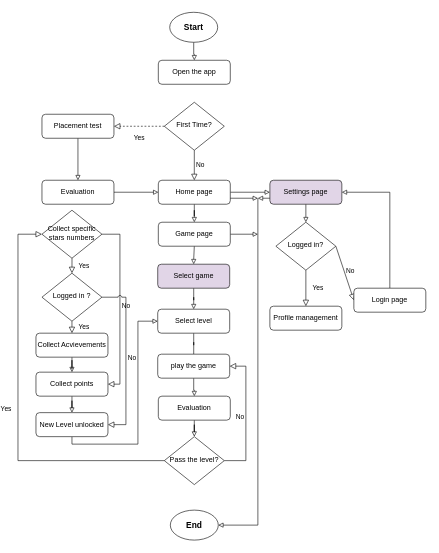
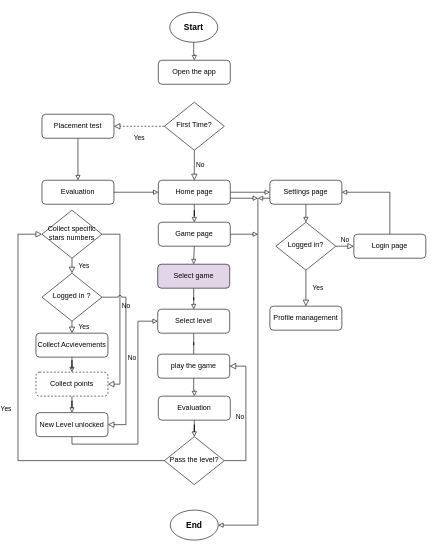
  <mxCell id="0" />
  <mxCell id="1" parent="0" />
  <mxCell id="2" value="Open the app" style="rounded=1;whiteSpace=wrap;html=1;fontSize=12;glass=0;strokeWidth=1;shadow=0;" parent="1" vertex="1"><mxGeometry x="254" y="100" width="120" height="40" as="geometry" /></mxCell>
  <mxCell id="3" value="Yes" style="rounded=0;html=1;jettySize=auto;orthogonalLoop=1;fontSize=11;endArrow=block;endFill=0;endSize=8;strokeWidth=1;shadow=0;labelBackgroundColor=none;edgeStyle=orthogonalEdgeStyle;entryX=1;entryY=0.5;entryDx=0;entryDy=0;dashed=1;" parent="1" source="5" target="10" edge="1"><mxGeometry y="20" relative="1" as="geometry"><mxPoint as="offset" /><mxPoint x="120" y="230" as="targetPoint" /></mxGeometry></mxCell>
  <mxCell id="4" value="No" style="edgeStyle=orthogonalEdgeStyle;rounded=0;html=1;jettySize=auto;orthogonalLoop=1;fontSize=11;endArrow=block;endFill=0;endSize=8;strokeWidth=1;shadow=0;labelBackgroundColor=none;entryX=0.5;entryY=0;entryDx=0;entryDy=0;" parent="1" source="5" target="14" edge="1"><mxGeometry y="10" relative="1" as="geometry"><mxPoint as="offset" /><mxPoint x="470" y="230" as="targetPoint" /></mxGeometry></mxCell>
  <mxCell id="5" value="First Time?" style="rhombus;whiteSpace=wrap;html=1;shadow=0;fontFamily=Helvetica;fontSize=12;align=center;strokeWidth=1;spacing=6;spacingTop=-4;" parent="1" vertex="1"><mxGeometry x="264" y="170" width="100" height="80" as="geometry" /></mxCell>
  <mxCell id="6" style="edgeStyle=orthogonalEdgeStyle;rounded=0;orthogonalLoop=1;jettySize=auto;html=1;fontSize=14;endArrow=block;endFill=0;" edge="1" parent="1" source="7" target="2"><mxGeometry relative="1" as="geometry" /></mxCell>
  <mxCell id="7" value="&lt;font style=&quot;font-size: 14px;&quot;&gt;&lt;b&gt;Start&lt;/b&gt;&lt;/font&gt;" style="ellipse;whiteSpace=wrap;html=1;" vertex="1" parent="1"><mxGeometry x="273" y="20" width="80" height="50" as="geometry" /></mxCell>
  <mxCell id="8" value="&lt;font style=&quot;font-size: 14px;&quot;&gt;&lt;b&gt;End&lt;/b&gt;&lt;/font&gt;" style="ellipse;whiteSpace=wrap;html=1;" vertex="1" parent="1"><mxGeometry x="274" y="850" width="80" height="50" as="geometry" /></mxCell>
  <mxCell id="9" style="edgeStyle=orthogonalEdgeStyle;rounded=0;orthogonalLoop=1;jettySize=auto;html=1;entryX=0.5;entryY=0;entryDx=0;entryDy=0;fontSize=14;endArrow=block;endFill=0;" edge="1" parent="1" source="10" target="16"><mxGeometry relative="1" as="geometry" /></mxCell>
  <mxCell id="10" value="Placement test" style="rounded=1;whiteSpace=wrap;html=1;fontSize=12;glass=0;strokeWidth=1;shadow=0;" vertex="1" parent="1"><mxGeometry x="60" y="190" width="120" height="40" as="geometry" /></mxCell>
  <mxCell id="11" style="edgeStyle=orthogonalEdgeStyle;rounded=0;orthogonalLoop=1;jettySize=auto;html=1;entryX=0.5;entryY=0;entryDx=0;entryDy=0;fontSize=14;endArrow=block;endFill=0;" edge="1" parent="1" source="14" target="51"><mxGeometry relative="1" as="geometry" /></mxCell>
  <mxCell id="12" style="edgeStyle=orthogonalEdgeStyle;rounded=0;orthogonalLoop=1;jettySize=auto;html=1;entryX=0;entryY=0.5;entryDx=0;entryDy=0;fontSize=14;endArrow=block;endFill=0;" edge="1" parent="1" source="14" target="37"><mxGeometry relative="1" as="geometry" /></mxCell>
  <mxCell id="13" style="edgeStyle=orthogonalEdgeStyle;rounded=0;jumpStyle=arc;orthogonalLoop=1;jettySize=auto;html=1;entryX=1;entryY=0.5;entryDx=0;entryDy=0;fontSize=14;endArrow=block;endFill=0;" edge="1" parent="1" target="8"><mxGeometry relative="1" as="geometry"><mxPoint x="420" y="330" as="sourcePoint" /><Array as="points"><mxPoint x="420" y="330" /><mxPoint x="420" y="875" /></Array></mxGeometry></mxCell>
  <mxCell id="14" value="Home page" style="rounded=1;whiteSpace=wrap;html=1;fontSize=12;glass=0;strokeWidth=1;shadow=0;" vertex="1" parent="1"><mxGeometry x="254" y="300" width="120" height="40" as="geometry" /></mxCell>
  <mxCell id="15" style="edgeStyle=orthogonalEdgeStyle;rounded=0;orthogonalLoop=1;jettySize=auto;html=1;entryX=0;entryY=0.5;entryDx=0;entryDy=0;fontSize=14;endArrow=block;endFill=0;" edge="1" parent="1" source="16" target="14"><mxGeometry relative="1" as="geometry" /></mxCell>
  <mxCell id="16" value="Evaluation" style="rounded=1;whiteSpace=wrap;html=1;fontSize=12;glass=0;strokeWidth=1;shadow=0;" vertex="1" parent="1"><mxGeometry x="60" y="300" width="120" height="40" as="geometry" /></mxCell>
  <mxCell id="17" style="edgeStyle=orthogonalEdgeStyle;rounded=0;orthogonalLoop=1;jettySize=auto;html=1;fontSize=14;endArrow=block;endFill=0;" edge="1" parent="1" source="18" target="20"><mxGeometry relative="1" as="geometry" /></mxCell>
  <mxCell id="18" value="Select game" style="rounded=1;whiteSpace=wrap;html=1;fontSize=12;glass=0;strokeWidth=1;shadow=0;fillColor=#e1d5e7;" vertex="1" parent="1"><mxGeometry x="253" y="440" width="120" height="40" as="geometry" /></mxCell>
  <mxCell id="19" style="edgeStyle=orthogonalEdgeStyle;rounded=0;orthogonalLoop=1;jettySize=auto;html=1;entryX=0.5;entryY=0;entryDx=0;entryDy=0;fontSize=14;endArrow=none;endFill=0;" edge="1" parent="1" source="20" target="22"><mxGeometry relative="1" as="geometry" /></mxCell>
  <mxCell id="20" value="Select level" style="rounded=1;whiteSpace=wrap;html=1;fontSize=12;glass=0;strokeWidth=1;shadow=0;" vertex="1" parent="1"><mxGeometry x="253" y="515" width="120" height="40" as="geometry" /></mxCell>
  <mxCell id="21" style="edgeStyle=orthogonalEdgeStyle;rounded=0;orthogonalLoop=1;jettySize=auto;html=1;fontSize=14;endArrow=block;endFill=0;" edge="1" parent="1" source="22" target="27"><mxGeometry relative="1" as="geometry" /></mxCell>
  <mxCell id="22" value="play the game" style="rounded=1;whiteSpace=wrap;html=1;fontSize=12;glass=0;strokeWidth=1;shadow=0;" vertex="1" parent="1"><mxGeometry x="253" y="590" width="120" height="40" as="geometry" /></mxCell>
  <mxCell id="23" value="Yes" style="rounded=0;html=1;jettySize=auto;orthogonalLoop=1;fontSize=11;endArrow=block;endFill=0;endSize=8;strokeWidth=1;shadow=0;labelBackgroundColor=none;edgeStyle=orthogonalEdgeStyle;entryX=0;entryY=0.5;entryDx=0;entryDy=0;" edge="1" parent="1" source="25" target="34"><mxGeometry y="20" relative="1" as="geometry"><mxPoint as="offset" /><mxPoint x="180" y="670" as="targetPoint" /><Array as="points"><mxPoint x="20" y="768" /><mxPoint x="20" y="390" /></Array></mxGeometry></mxCell>
  <mxCell id="24" value="No" style="edgeStyle=orthogonalEdgeStyle;rounded=0;html=1;jettySize=auto;orthogonalLoop=1;fontSize=11;endArrow=block;endFill=0;endSize=8;strokeWidth=1;shadow=0;labelBackgroundColor=none;entryX=1;entryY=0.5;entryDx=0;entryDy=0;" edge="1" parent="1" source="25" target="22"><mxGeometry y="10" relative="1" as="geometry"><mxPoint as="offset" /><mxPoint x="420" y="570" as="targetPoint" /><Array as="points"><mxPoint x="400" y="768" /><mxPoint x="400" y="610" /></Array></mxGeometry></mxCell>
  <mxCell id="25" value="Pass the level?" style="rhombus;whiteSpace=wrap;html=1;shadow=0;fontFamily=Helvetica;fontSize=12;align=center;strokeWidth=1;spacing=6;spacingTop=-4;" vertex="1" parent="1"><mxGeometry x="264" y="727.5" width="100" height="80" as="geometry" /></mxCell>
  <mxCell id="26" style="edgeStyle=orthogonalEdgeStyle;rounded=0;orthogonalLoop=1;jettySize=auto;html=1;fontSize=14;endArrow=block;endFill=0;" edge="1" parent="1" source="27" target="25"><mxGeometry relative="1" as="geometry" /></mxCell>
  <mxCell id="27" value="Evaluation" style="rounded=1;whiteSpace=wrap;html=1;fontSize=12;glass=0;strokeWidth=1;shadow=0;" vertex="1" parent="1"><mxGeometry x="254" y="660" width="120" height="40" as="geometry" /></mxCell>
  <mxCell id="28" style="edgeStyle=orthogonalEdgeStyle;rounded=0;orthogonalLoop=1;jettySize=auto;html=1;fontSize=14;endArrow=block;endFill=0;" edge="1" parent="1" source="29" target="31"><mxGeometry relative="1" as="geometry" /></mxCell>
- <mxCell id="29" value="Collect points" style="rounded=1;whiteSpace=wrap;html=1;fontSize=12;glass=0;strokeWidth=1;shadow=0;" vertex="1" parent="1"><mxGeometry x="50" y="620" width="120" height="40" as="geometry" /></mxCell>
+ <mxCell id="29" value="Collect points" style="rounded=1;whiteSpace=wrap;html=1;fontSize=12;glass=0;strokeWidth=1;shadow=0;dashed=1;" vertex="1" parent="1"><mxGeometry x="50" y="620" width="120" height="40" as="geometry" /></mxCell>
  <mxCell id="30" style="edgeStyle=orthogonalEdgeStyle;rounded=0;jumpStyle=arc;orthogonalLoop=1;jettySize=auto;html=1;entryX=0;entryY=0.5;entryDx=0;entryDy=0;fontSize=14;endArrow=block;endFill=0;" edge="1" parent="1" source="31" target="20"><mxGeometry relative="1" as="geometry"><Array as="points"><mxPoint x="110" y="740" /><mxPoint x="220" y="740" /><mxPoint x="220" y="535" /></Array></mxGeometry></mxCell>
  <mxCell id="31" value="New Level unlocked" style="rounded=1;whiteSpace=wrap;html=1;fontSize=12;glass=0;strokeWidth=1;shadow=0;" vertex="1" parent="1"><mxGeometry x="50" y="687.5" width="120" height="40" as="geometry" /></mxCell>
  <mxCell id="32" value="Yes" style="rounded=0;html=1;jettySize=auto;orthogonalLoop=1;fontSize=11;endArrow=block;endFill=0;endSize=8;strokeWidth=1;shadow=0;labelBackgroundColor=none;edgeStyle=orthogonalEdgeStyle;entryX=0.5;entryY=0;entryDx=0;entryDy=0;" edge="1" parent="1" target="42"><mxGeometry y="20" relative="1" as="geometry"><mxPoint as="offset" /><mxPoint x="110" y="450" as="targetPoint" /><mxPoint x="110.077" y="429.938" as="sourcePoint" /></mxGeometry></mxCell>
  <mxCell id="33" value="No" style="edgeStyle=orthogonalEdgeStyle;rounded=0;html=1;jettySize=auto;orthogonalLoop=1;fontSize=11;endArrow=block;endFill=0;endSize=8;strokeWidth=1;shadow=0;labelBackgroundColor=none;exitX=1;exitY=0.5;exitDx=0;exitDy=0;entryX=1;entryY=0.5;entryDx=0;entryDy=0;jumpStyle=arc;" edge="1" parent="1" target="29"><mxGeometry y="10" relative="1" as="geometry"><mxPoint as="offset" /><mxPoint x="220" y="400" as="targetPoint" /><mxPoint x="160" y="390" as="sourcePoint" /><Array as="points"><mxPoint x="190" y="390" /><mxPoint x="190" y="640" /></Array></mxGeometry></mxCell>
  <mxCell id="34" value="Collect specific stars numbers" style="rhombus;whiteSpace=wrap;html=1;shadow=0;fontFamily=Helvetica;fontSize=12;align=center;strokeWidth=1;spacing=6;spacingTop=-4;" vertex="1" parent="1"><mxGeometry x="60" y="350" width="100" height="80" as="geometry" /></mxCell>
  <mxCell id="35" style="edgeStyle=none;rounded=0;jumpStyle=arc;orthogonalLoop=1;jettySize=auto;html=1;entryX=0.5;entryY=0;entryDx=0;entryDy=0;fontSize=14;endArrow=block;endFill=0;" edge="1" parent="1" source="37" target="45"><mxGeometry relative="1" as="geometry" /></mxCell>
  <mxCell id="36" style="edgeStyle=orthogonalEdgeStyle;rounded=0;jumpStyle=arc;orthogonalLoop=1;jettySize=auto;html=1;exitX=0;exitY=0.75;exitDx=0;exitDy=0;fontSize=14;endArrow=block;endFill=0;" edge="1" parent="1" source="37"><mxGeometry relative="1" as="geometry"><mxPoint x="420" y="330.01" as="targetPoint" /></mxGeometry></mxCell>
- <mxCell id="37" value="Settings page" style="rounded=1;whiteSpace=wrap;html=1;fontSize=12;glass=0;strokeWidth=1;shadow=0;fillColor=#e1d5e7;" vertex="1" parent="1"><mxGeometry x="440" y="300" width="120" height="40" as="geometry" /></mxCell>
+ <mxCell id="37" value="Settings page" style="rounded=1;whiteSpace=wrap;html=1;fontSize=12;glass=0;strokeWidth=1;shadow=0;" vertex="1" parent="1"><mxGeometry x="440" y="300" width="120" height="40" as="geometry" /></mxCell>
  <mxCell id="38" style="edgeStyle=orthogonalEdgeStyle;rounded=0;orthogonalLoop=1;jettySize=auto;html=1;fontSize=14;endArrow=block;endFill=0;" edge="1" parent="1" source="39" target="29"><mxGeometry relative="1" as="geometry" /></mxCell>
  <mxCell id="39" value="Collect Acvievements" style="rounded=1;whiteSpace=wrap;html=1;fontSize=12;glass=0;strokeWidth=1;shadow=0;" vertex="1" parent="1"><mxGeometry x="50" y="555" width="120" height="40" as="geometry" /></mxCell>
  <mxCell id="40" value="Yes" style="rounded=0;html=1;jettySize=auto;orthogonalLoop=1;fontSize=11;endArrow=block;endFill=0;endSize=8;strokeWidth=1;shadow=0;labelBackgroundColor=none;edgeStyle=orthogonalEdgeStyle;entryX=0.5;entryY=0;entryDx=0;entryDy=0;" edge="1" parent="1" source="42" target="39"><mxGeometry y="20" relative="1" as="geometry"><mxPoint as="offset" /><mxPoint x="-24" y="495" as="targetPoint" /><Array as="points"><mxPoint x="110" y="495" /></Array></mxGeometry></mxCell>
  <mxCell id="41" value="No" style="edgeStyle=orthogonalEdgeStyle;rounded=0;html=1;jettySize=auto;orthogonalLoop=1;fontSize=11;endArrow=block;endFill=0;endSize=8;strokeWidth=1;shadow=0;labelBackgroundColor=none;exitX=1;exitY=0.5;exitDx=0;exitDy=0;entryX=1;entryY=0.5;entryDx=0;entryDy=0;jumpStyle=arc;" edge="1" parent="1" source="42" target="31"><mxGeometry y="10" relative="1" as="geometry"><mxPoint as="offset" /><mxPoint x="200" y="590" as="targetPoint" /><Array as="points"><mxPoint x="200" y="495" /><mxPoint x="200" y="707" /></Array></mxGeometry></mxCell>
  <mxCell id="42" value="Logged in ?" style="rhombus;whiteSpace=wrap;html=1;shadow=0;fontFamily=Helvetica;fontSize=12;align=center;strokeWidth=1;spacing=6;spacingTop=-4;" vertex="1" parent="1"><mxGeometry x="60" y="455" width="100" height="80" as="geometry" /></mxCell>
  <mxCell id="43" value="Yes" style="rounded=0;html=1;jettySize=auto;orthogonalLoop=1;fontSize=11;endArrow=block;endFill=0;endSize=8;strokeWidth=1;shadow=0;labelBackgroundColor=none;" edge="1" parent="1" source="45"><mxGeometry y="20" relative="1" as="geometry"><mxPoint as="offset" /><mxPoint x="500" y="510" as="targetPoint" /></mxGeometry></mxCell>
  <mxCell id="44" value="No" style="rounded=0;html=1;jettySize=auto;orthogonalLoop=1;fontSize=11;endArrow=block;endFill=0;endSize=8;strokeWidth=1;shadow=0;labelBackgroundColor=none;entryX=0;entryY=0.5;entryDx=0;entryDy=0;exitX=1;exitY=0.5;exitDx=0;exitDy=0;" edge="1" parent="1" source="45" target="48"><mxGeometry y="10" relative="1" as="geometry"><mxPoint as="offset" /><mxPoint x="494" y="500" as="targetPoint" /></mxGeometry></mxCell>
  <mxCell id="45" value="Logged in?" style="rhombus;whiteSpace=wrap;html=1;shadow=0;fontFamily=Helvetica;fontSize=12;align=center;strokeWidth=1;spacing=6;spacingTop=-4;" vertex="1" parent="1"><mxGeometry x="450" y="370" width="100" height="80" as="geometry" /></mxCell>
  <mxCell id="46" value="Profile management" style="rounded=1;whiteSpace=wrap;html=1;fontSize=12;glass=0;strokeWidth=1;shadow=0;" vertex="1" parent="1"><mxGeometry x="440" y="510" width="120" height="40" as="geometry" /></mxCell>
  <mxCell id="47" style="edgeStyle=orthogonalEdgeStyle;rounded=0;jumpStyle=arc;orthogonalLoop=1;jettySize=auto;html=1;entryX=1;entryY=0.5;entryDx=0;entryDy=0;fontSize=14;endArrow=block;endFill=0;" edge="1" parent="1" source="48" target="37"><mxGeometry relative="1" as="geometry"><Array as="points"><mxPoint x="640" y="320" /></Array></mxGeometry></mxCell>
- <mxCell id="48" value="Login page" style="rounded=1;whiteSpace=wrap;html=1;fontSize=12;glass=0;strokeWidth=1;shadow=0;" vertex="1" parent="1"><mxGeometry x="580" y="480" width="120" height="40" as="geometry" /></mxCell>
+ <mxCell id="48" value="Login page" style="rounded=1;whiteSpace=wrap;html=1;fontSize=12;glass=0;strokeWidth=1;shadow=0;" vertex="1" parent="1"><mxGeometry x="580" y="390" width="120" height="40" as="geometry" /></mxCell>
  <mxCell id="49" style="edgeStyle=orthogonalEdgeStyle;rounded=0;jumpStyle=arc;orthogonalLoop=1;jettySize=auto;html=1;entryX=0.5;entryY=0;entryDx=0;entryDy=0;fontSize=14;endArrow=block;endFill=0;" edge="1" parent="1" source="51" target="18"><mxGeometry relative="1" as="geometry" /></mxCell>
  <mxCell id="50" style="edgeStyle=orthogonalEdgeStyle;rounded=0;jumpStyle=arc;orthogonalLoop=1;jettySize=auto;html=1;fontSize=14;endArrow=block;endFill=0;" edge="1" parent="1" source="51"><mxGeometry relative="1" as="geometry"><mxPoint x="420" y="390" as="targetPoint" /></mxGeometry></mxCell>
  <mxCell id="51" value="Game page" style="rounded=1;whiteSpace=wrap;html=1;fontSize=12;glass=0;strokeWidth=1;shadow=0;" vertex="1" parent="1"><mxGeometry x="254" y="370" width="120" height="40" as="geometry" /></mxCell>
  <mxCell id="52" value="" style="endArrow=block;html=1;rounded=0;fontSize=14;jumpStyle=arc;endFill=0;exitX=1;exitY=0.75;exitDx=0;exitDy=0;shadow=0;" edge="1" parent="1" source="14"><mxGeometry width="50" height="50" relative="1" as="geometry"><mxPoint x="310" y="390" as="sourcePoint" /><mxPoint x="420" y="330" as="targetPoint" /></mxGeometry></mxCell>
